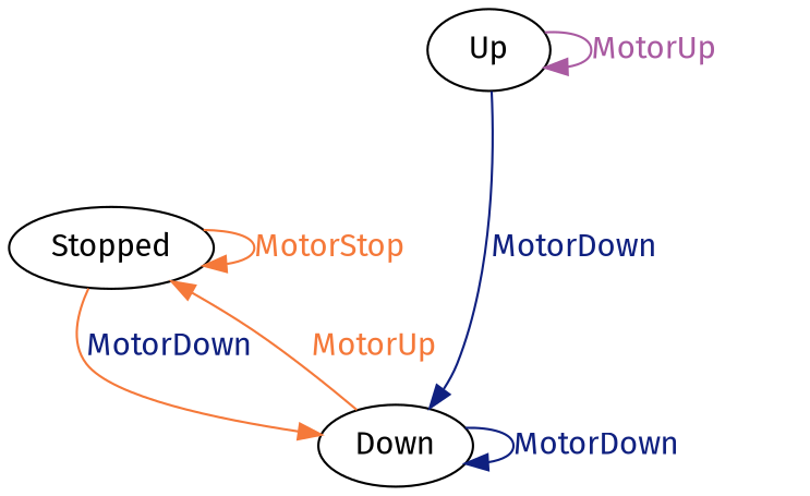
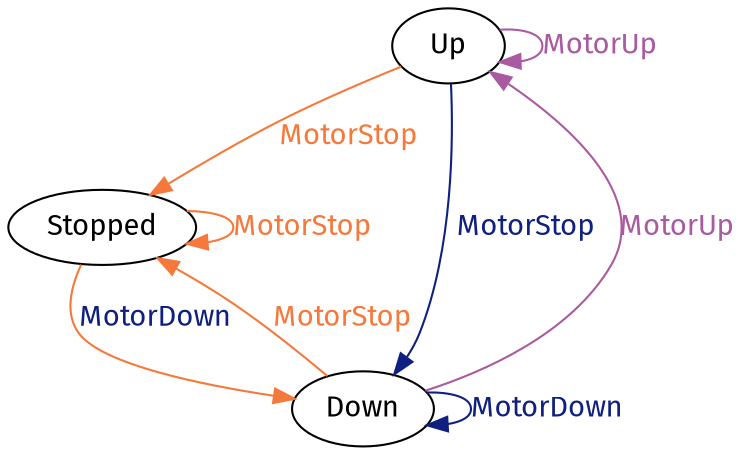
  digraph {
    fontname="Fira Sans"
    node [fontname="Fira Sans"]
    edge [color="#F5793A" fontcolor="#F5793A" fontname="Fira Sans"]
    Up
    Stopped
    Down
    Up -> Up [color="#A95AA1" fontcolor="#A95AA1" label=MotorUp]
-   Up -> Down [color="#0F2080" fontcolor="#0F2080" label=MotorDown]
+   Up -> Stopped [label=MotorStop]
+   Up -> Down [color="#0F2080" fontcolor="#0F2080" label=MotorStop]
    Stopped -> Stopped [label=MotorStop]
    Stopped -> Down [fontcolor="#0F2080" label=MotorDown]
-   Down -> Stopped [label=MotorUp]
+   Down -> Up [color="#A95AA1" fontcolor="#A95AA1" label=MotorUp]
+   Down -> Stopped [label=MotorStop]
    Down -> Down [color="#0F2080" fontcolor="#0F2080" label=MotorDown]
  }
